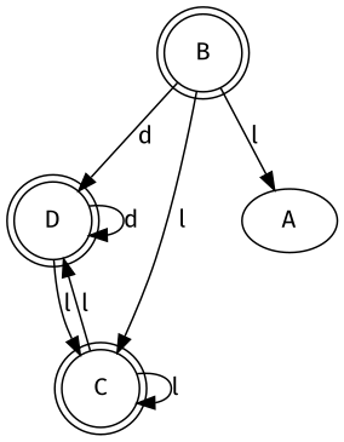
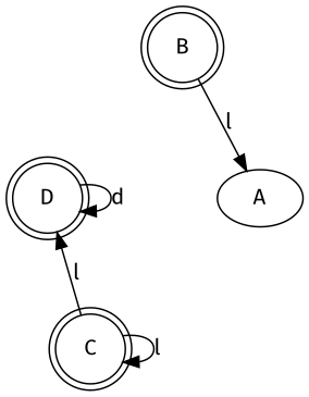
  digraph {
    fontname="Fira Sans"
    node [fontname="Fira Sans" shape=doublecircle]
    edge [fontname="Fira Sans"]
    n1 [label=D]
    n2 [label=C]
    n3 [label=B]
    n4 [label=A shape=""]
    n1 -> n1 [label=d]
-   n1 -> n2 [label=l]
    n2 -> n1 [label=l]
    n2 -> n2 [label=l]
-   n3 -> n1 [label=d]
-   n3 -> n2 [label=l]
    n3 -> n4 [label=l]
  }
